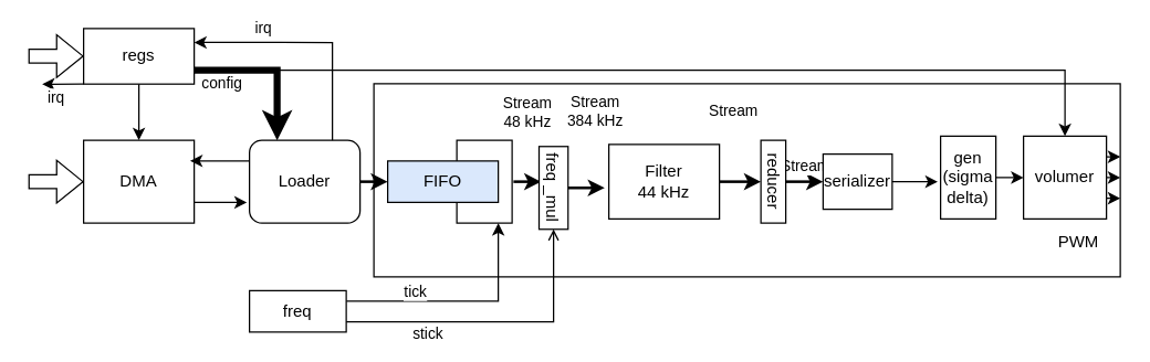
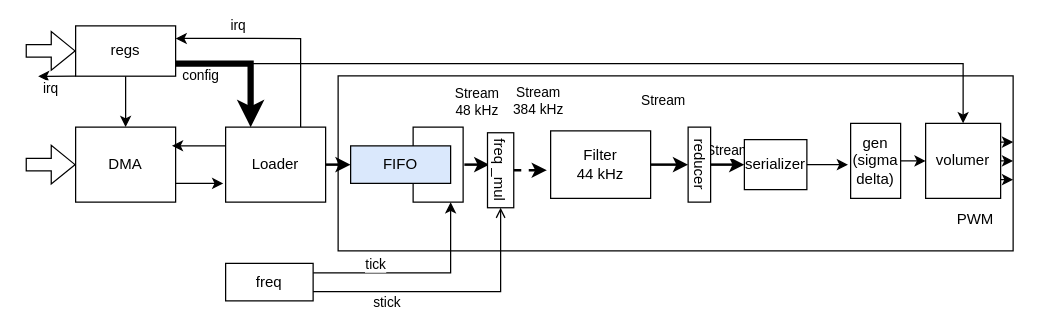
  <mxCell id="0" />
  <mxCell id="1" parent="0" />
  <mxCell id="2" value="" style="rounded=0;whiteSpace=wrap;html=1;" vertex="1" parent="1"><mxGeometry x="270" y="60" width="540" height="140" as="geometry" /></mxCell>
  <mxCell id="3" style="edgeStyle=orthogonalEdgeStyle;rounded=0;orthogonalLoop=1;jettySize=auto;html=1;exitX=1;exitY=0.5;exitDx=0;exitDy=0;entryX=0;entryY=0.5;entryDx=0;entryDy=0;strokeWidth=2;" edge="1" parent="1"><mxGeometry relative="1" as="geometry"><mxPoint x="371" y="131" as="sourcePoint" /><mxPoint x="391" y="131" as="targetPoint" /></mxGeometry></mxCell>
  <mxCell id="4" value="Stream&lt;br&gt;48 kHz" style="edgeLabel;html=1;align=center;verticalAlign=middle;resizable=0;points=[];" vertex="1" connectable="0" parent="3"><mxGeometry x="-0.07" y="3" relative="1" as="geometry"><mxPoint y="-48" as="offset" /></mxGeometry></mxCell>
  <mxCell id="5" value="" style="rounded=0;whiteSpace=wrap;html=1;" vertex="1" parent="1"><mxGeometry x="330" y="101" width="40" height="60" as="geometry" /></mxCell>
  <mxCell id="6" value="irq" style="edgeStyle=orthogonalEdgeStyle;rounded=0;orthogonalLoop=1;jettySize=auto;html=1;exitX=0;exitY=0.5;exitDx=0;exitDy=0;" parent="1" edge="1"><mxGeometry x="0.329" y="10" relative="1" as="geometry"><mxPoint x="30" y="60.41" as="targetPoint" /><mxPoint as="offset" /><mxPoint x="60" y="60.285" as="sourcePoint" /></mxGeometry></mxCell>
  <mxCell id="7" style="edgeStyle=orthogonalEdgeStyle;rounded=0;orthogonalLoop=1;jettySize=auto;html=1;exitX=0.5;exitY=1;exitDx=0;exitDy=0;entryX=0.5;entryY=0;entryDx=0;entryDy=0;" parent="1" source="10" target="13" edge="1"><mxGeometry relative="1" as="geometry" /></mxCell>
  <mxCell id="8" value="config" style="edgeStyle=orthogonalEdgeStyle;rounded=0;orthogonalLoop=1;jettySize=auto;html=1;exitX=1;exitY=0.75;exitDx=0;exitDy=0;entryX=0.25;entryY=0;entryDx=0;entryDy=0;strokeWidth=5;" edge="1" parent="1" source="10" target="17"><mxGeometry x="-0.639" y="-10" relative="1" as="geometry"><mxPoint as="offset" /></mxGeometry></mxCell>
  <mxCell id="9" style="edgeStyle=orthogonalEdgeStyle;rounded=0;orthogonalLoop=1;jettySize=auto;html=1;exitX=1;exitY=0.75;exitDx=0;exitDy=0;entryX=0.5;entryY=0;entryDx=0;entryDy=0;" edge="1" parent="1" source="10" target="24"><mxGeometry relative="1" as="geometry" /></mxCell>
  <mxCell id="10" value="regs" style="rounded=0;whiteSpace=wrap;html=1;" parent="1" vertex="1"><mxGeometry x="60" y="20" width="80" height="40.25" as="geometry" /></mxCell>
  <mxCell id="11" value="" style="shape=flexArrow;endArrow=classic;html=1;rounded=0;" parent="1" edge="1"><mxGeometry width="50" height="50" relative="1" as="geometry"><mxPoint y="40" as="sourcePoint" x="20" /><mxPoint x="60" y="40" as="targetPoint" /></mxGeometry></mxCell>
  <mxCell id="12" style="edgeStyle=orthogonalEdgeStyle;rounded=0;orthogonalLoop=1;jettySize=auto;html=1;exitX=1;exitY=0.75;exitDx=0;exitDy=0;entryX=-0.024;entryY=0.747;entryDx=0;entryDy=0;entryPerimeter=0;" edge="1" parent="1" source="13" target="17"><mxGeometry relative="1" as="geometry"><mxPoint x="170" y="145.94" as="targetPoint" /></mxGeometry></mxCell>
  <mxCell id="13" value="DMA" style="rounded=0;whiteSpace=wrap;html=1;" parent="1" vertex="1"><mxGeometry x="60" y="101" width="80" height="60" as="geometry" /></mxCell>
  <mxCell id="14" value="" style="shape=flexArrow;endArrow=classic;html=1;rounded=0;" parent="1" edge="1"><mxGeometry width="50" height="50" relative="1" as="geometry"><mxPoint y="131" as="sourcePoint" x="20" /><mxPoint x="60" y="131" as="targetPoint" /></mxGeometry></mxCell>
  <mxCell id="15" value="irq" style="edgeStyle=orthogonalEdgeStyle;rounded=0;orthogonalLoop=1;jettySize=auto;html=1;exitX=0.75;exitY=0;exitDx=0;exitDy=0;entryX=1;entryY=0.25;entryDx=0;entryDy=0;" edge="1" parent="1" source="17" target="10"><mxGeometry x="0.415" y="-10" relative="1" as="geometry"><mxPoint as="offset" /></mxGeometry></mxCell>
  <mxCell id="16" style="edgeStyle=orthogonalEdgeStyle;rounded=0;orthogonalLoop=1;jettySize=auto;html=1;exitX=1;exitY=0.5;exitDx=0;exitDy=0;entryX=0;entryY=0.5;entryDx=0;entryDy=0;strokeWidth=2;" edge="1" parent="1" source="17" target="27"><mxGeometry relative="1" as="geometry" /></mxCell>
- <mxCell id="17" value="Loader" style="whiteSpace=wrap;html=1;rounded=1;" vertex="1" parent="1"><mxGeometry x="180" y="101" width="80" height="60" as="geometry" /></mxCell>
+ <mxCell id="17" value="Loader" style="rounded=0;whiteSpace=wrap;html=1;" vertex="1" parent="1"><mxGeometry x="180" y="101" width="80" height="60" as="geometry" /></mxCell>
  <mxCell id="18" style="edgeStyle=orthogonalEdgeStyle;rounded=0;orthogonalLoop=1;jettySize=auto;html=1;exitX=0;exitY=0.25;exitDx=0;exitDy=0;entryX=0.963;entryY=0.248;entryDx=0;entryDy=0;entryPerimeter=0;" edge="1" parent="1" source="17" target="13"><mxGeometry relative="1" as="geometry" /></mxCell>
  <mxCell id="19" style="edgeStyle=orthogonalEdgeStyle;rounded=0;orthogonalLoop=1;jettySize=auto;html=1;exitX=1;exitY=0.5;exitDx=0;exitDy=0;entryX=0;entryY=0.5;entryDx=0;entryDy=0;" edge="1" parent="1" source="20" target="24"><mxGeometry relative="1" as="geometry" /></mxCell>
  <mxCell id="20" value="gen&lt;br&gt;(sigma delta)" style="rounded=0;whiteSpace=wrap;html=1;" vertex="1" parent="1"><mxGeometry x="680" y="98" width="40" height="60" as="geometry" /></mxCell>
  <mxCell id="21" style="edgeStyle=orthogonalEdgeStyle;rounded=0;orthogonalLoop=1;jettySize=auto;html=1;exitX=1;exitY=0.5;exitDx=0;exitDy=0;" edge="1" parent="1" source="24"><mxGeometry relative="1" as="geometry"><mxPoint x="810" y="128" as="targetPoint" /></mxGeometry></mxCell>
  <mxCell id="22" style="edgeStyle=orthogonalEdgeStyle;rounded=0;orthogonalLoop=1;jettySize=auto;html=1;exitX=1;exitY=0.25;exitDx=0;exitDy=0;" edge="1" parent="1" source="24"><mxGeometry relative="1" as="geometry"><mxPoint x="810" y="112.993" as="targetPoint" /></mxGeometry></mxCell>
  <mxCell id="23" style="edgeStyle=orthogonalEdgeStyle;rounded=0;orthogonalLoop=1;jettySize=auto;html=1;exitX=1;exitY=0.75;exitDx=0;exitDy=0;" edge="1" parent="1" source="24"><mxGeometry relative="1" as="geometry"><mxPoint x="810" y="143.066" as="targetPoint" /></mxGeometry></mxCell>
  <mxCell id="24" value="volumer" style="rounded=0;whiteSpace=wrap;html=1;" vertex="1" parent="1"><mxGeometry x="740" y="98" width="60" height="60" as="geometry" /></mxCell>
  <mxCell id="25" value="tick" style="edgeStyle=orthogonalEdgeStyle;rounded=0;orthogonalLoop=1;jettySize=auto;html=1;exitX=1;exitY=0.25;exitDx=0;exitDy=0;entryX=0.75;entryY=1;entryDx=0;entryDy=0;" edge="1" parent="1" source="26" target="5"><mxGeometry x="-0.399" y="7" relative="1" as="geometry"><mxPoint as="offset" /></mxGeometry></mxCell>
  <mxCell id="26" value="freq" style="rounded=0;whiteSpace=wrap;html=1;" vertex="1" parent="1"><mxGeometry x="180" y="210" width="70" height="30" as="geometry" /></mxCell>
  <mxCell id="27" value="FIFO" style="rounded=0;whiteSpace=wrap;html=1;fillColor=#dae8fc;" vertex="1" parent="1"><mxGeometry x="280" y="116" width="80" height="30" as="geometry" /></mxCell>
  <mxCell id="28" value="stick" style="edgeStyle=orthogonalEdgeStyle;rounded=0;orthogonalLoop=1;jettySize=auto;html=1;exitX=1;exitY=0.75;exitDx=0;exitDy=0;entryX=1;entryY=0.5;entryDx=0;entryDy=0;endArrow=open;" edge="1" parent="1" source="26" target="36"><mxGeometry x="-0.454" y="-8" relative="1" as="geometry"><mxPoint x="410" y="180" as="targetPoint" /><mxPoint as="offset" /></mxGeometry></mxCell>
  <mxCell id="29" value="Stream" style="edgeStyle=orthogonalEdgeStyle;rounded=0;orthogonalLoop=1;jettySize=auto;html=1;exitX=1;exitY=0.5;exitDx=0;exitDy=0;entryX=0.5;entryY=1;entryDx=0;entryDy=0;strokeWidth=2;" edge="1" parent="1" source="30" target="32"><mxGeometry x="-0.333" y="51" relative="1" as="geometry"><mxPoint as="offset" /></mxGeometry></mxCell>
  <mxCell id="30" value="Filter&lt;br&gt;44 kHz" style="rounded=0;whiteSpace=wrap;html=1;" vertex="1" parent="1"><mxGeometry x="440" y="104" width="80" height="54" as="geometry" /></mxCell>
  <mxCell id="31" value="Stream" style="edgeStyle=orthogonalEdgeStyle;rounded=0;orthogonalLoop=1;jettySize=auto;html=1;exitX=0.5;exitY=0;exitDx=0;exitDy=0;entryX=0;entryY=0.5;entryDx=0;entryDy=0;strokeWidth=2;" edge="1" parent="1" source="32" target="33"><mxGeometry x="0.048" y="11" relative="1" as="geometry"><mxPoint as="offset" /></mxGeometry></mxCell>
  <mxCell id="32" value="reducer" style="rounded=0;whiteSpace=wrap;html=1;rotation=90;" vertex="1" parent="1"><mxGeometry x="529" y="122" width="60" height="18" as="geometry" /></mxCell>
  <mxCell id="33" value="serializer" style="rounded=0;whiteSpace=wrap;html=1;" vertex="1" parent="1"><mxGeometry x="595" y="111" width="50" height="40" as="geometry" /></mxCell>
- <mxCell id="34" style="edgeStyle=orthogonalEdgeStyle;rounded=0;orthogonalLoop=1;jettySize=auto;html=1;exitX=0.5;exitY=0;exitDx=0;exitDy=0;entryX=-0.037;entryY=0.596;entryDx=0;entryDy=0;entryPerimeter=0;strokeWidth=2;" edge="1" parent="1" source="36" target="30"><mxGeometry relative="1" as="geometry"><mxPoint x="430" y="135.517" as="targetPoint" /></mxGeometry></mxCell>
+ <mxCell id="34" style="edgeStyle=orthogonalEdgeStyle;rounded=0;orthogonalLoop=1;jettySize=auto;html=1;exitX=0.5;exitY=0;exitDx=0;exitDy=0;entryX=-0.037;entryY=0.596;entryDx=0;entryDy=0;entryPerimeter=0;strokeWidth=2;dashed=1;" edge="1" parent="1" source="36" target="30"><mxGeometry relative="1" as="geometry"><mxPoint x="430" y="135.517" as="targetPoint" /></mxGeometry></mxCell>
  <mxCell id="35" value="Stream&lt;br&gt;384 kHz" style="edgeLabel;html=1;align=center;verticalAlign=middle;resizable=0;points=[];" vertex="1" connectable="0" parent="34"><mxGeometry x="0.138" y="-1" relative="1" as="geometry"><mxPoint x="4" y="-57" as="offset" /></mxGeometry></mxCell>
  <mxCell id="36" value="freq _mul" style="rounded=0;whiteSpace=wrap;html=1;rotation=90;" vertex="1" parent="1"><mxGeometry x="370" y="125" width="60" height="21" as="geometry" /></mxCell>
  <mxCell id="37" style="edgeStyle=orthogonalEdgeStyle;rounded=0;orthogonalLoop=1;jettySize=auto;html=1;exitX=1;exitY=0.5;exitDx=0;exitDy=0;entryX=-0.052;entryY=0.536;entryDx=0;entryDy=0;entryPerimeter=0;" edge="1" parent="1" source="33" target="20"><mxGeometry relative="1" as="geometry" /></mxCell>
  <mxCell id="38" value="PWM" style="text;html=1;align=center;verticalAlign=middle;whiteSpace=wrap;rounded=0;" vertex="1" parent="1"><mxGeometry x="750" y="160" width="60" height="30" as="geometry" /></mxCell>
